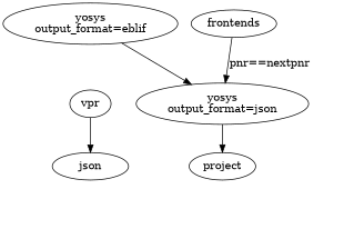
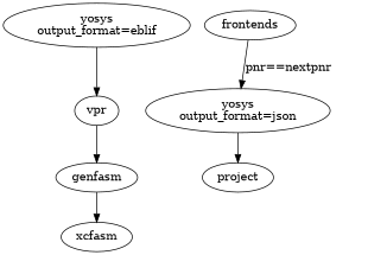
  digraph {
    fontname="DejaVu Serif"
    node [fontname="DejaVu Serif"]
    edge [fontname="DejaVu Serif"]
    n1 [label="yosys\noutput_format=eblif"]
    vpr
-   genfasm [label=json]
+   genfasm
    n4 [label="yosys\noutput_format=json"]
    n5 [label=project]
    frontends
-   n1 -> n4
+   xcfasm
+   n1 -> vpr
    vpr -> genfasm
+   genfasm -> xcfasm
    n4 -> n5
    frontends -> n4 [label="pnr==nextpnr         "]
  }
